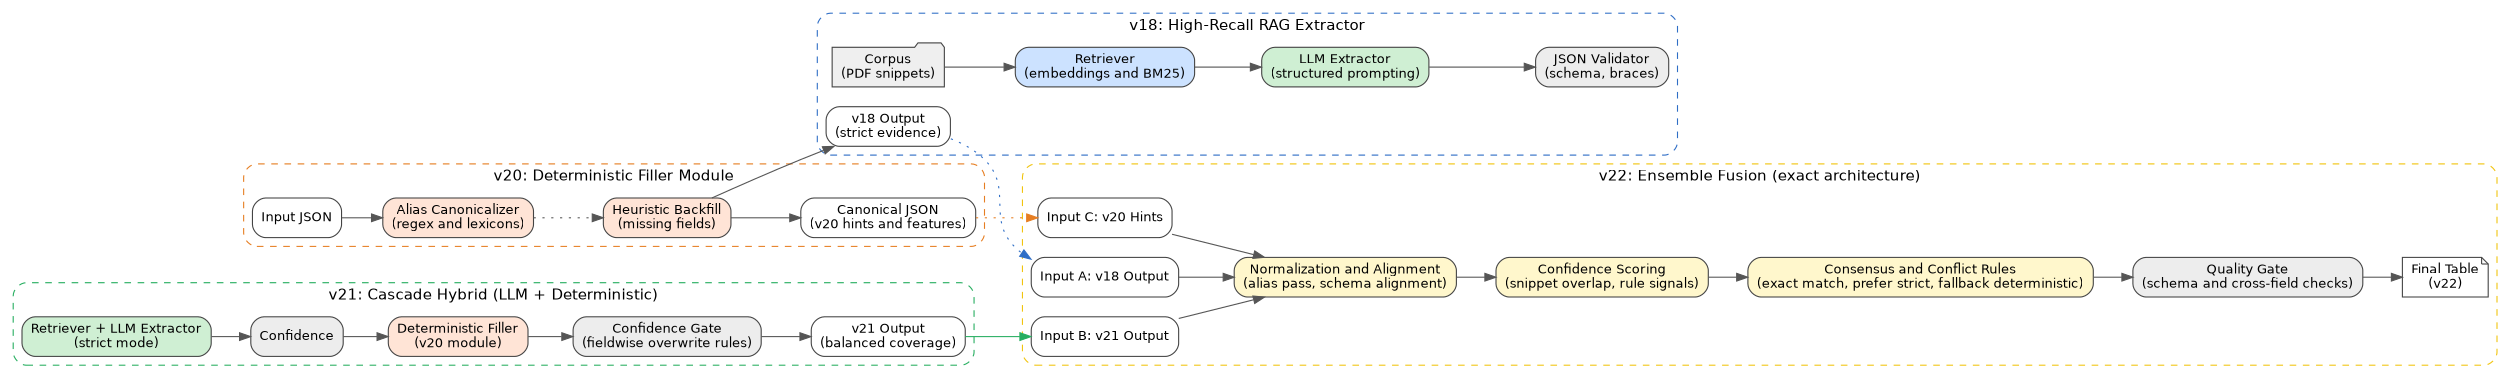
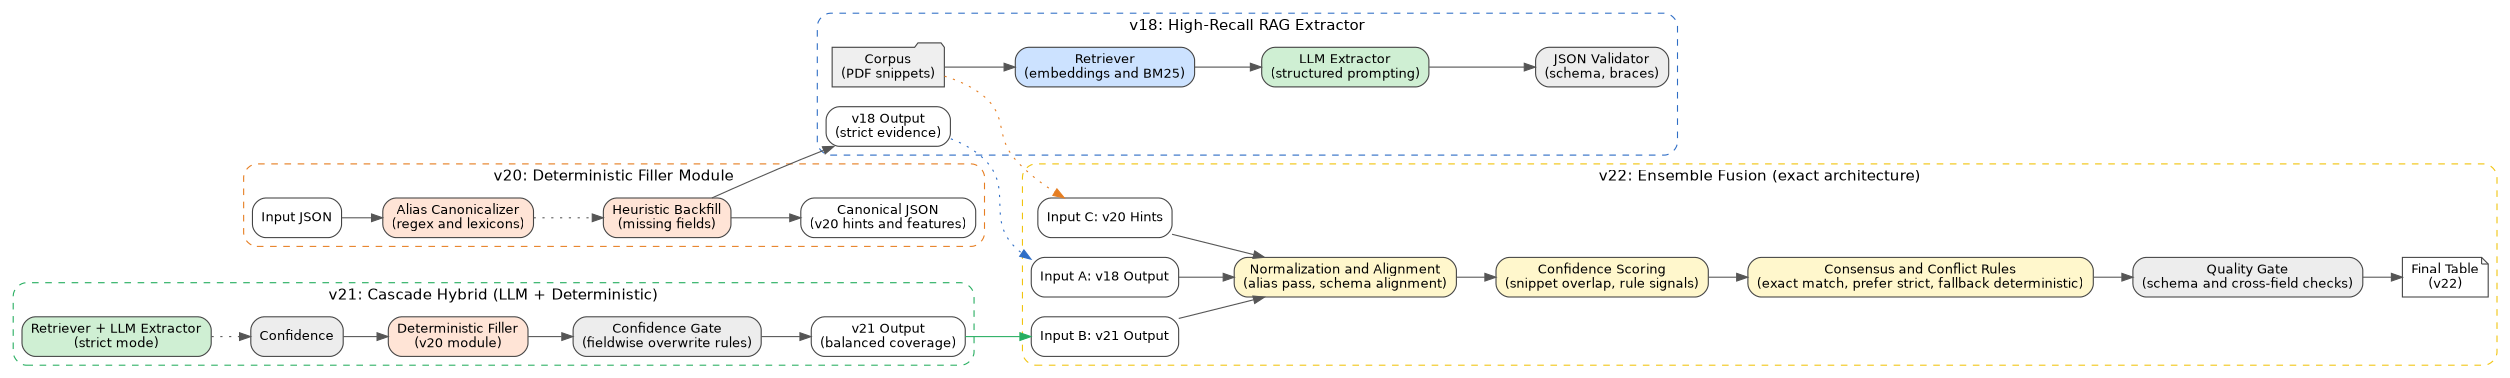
  digraph {
    fontname=Helvetica
    rankdir=LR
    node [color="#444444" fillcolor=white fontname=Helvetica fontsize=12 shape=box style="rounded,filled"]
    edge [color="#555555" fontname=Helvetica fontsize=10]
    n1 [fillcolor="#EFEFEF" label="Corpus\n(PDF snippets)" shape=folder]
    n2 [fillcolor="#CCE2FF" label="Retriever\n(embeddings and BM25)"]
    n3 [fillcolor="#CFEFD3" label="LLM Extractor\n(structured prompting)"]
    n4 [fillcolor="#EDEDED" label="JSON Validator\n(schema, braces)"]
    n5 [label="v18 Output\n(strict evidence)"]
    n6 [label="Input JSON"]
    n7 [fillcolor="#FFE4D6" label="Alias Canonicalizer\n(regex and lexicons)"]
    n8 [fillcolor="#FFE4D6" label="Heuristic Backfill\n(missing fields)"]
    n9 [label="Canonical JSON\n(v20 hints and features)"]
    n10 [fillcolor="#CFEFD3" label="Retriever + LLM Extractor\n(strict mode)"]
    n11 [fillcolor="#EDEDED" label=Confidence]
    n12 [fillcolor="#FFE4D6" label="Deterministic Filler\n(v20 module)"]
    n13 [fillcolor="#EDEDED" label="Confidence Gate\n(fieldwise overwrite rules)"]
    n14 [label="v21 Output\n(balanced coverage)"]
    n15 [label="Input A: v18 Output"]
    n16 [fillcolor="#FFF7CC" label="Normalization and Alignment\n(alias pass, schema alignment)"]
    n17 [label="Input B: v21 Output"]
    n18 [label="Input C: v20 Hints"]
    n19 [fillcolor="#FFF7CC" label="Confidence Scoring\n(snippet overlap, rule signals)"]
    n20 [fillcolor="#FFF7CC" label="Consensus and Conflict Rules\n(exact match, prefer strict, fallback deterministic)"]
    n21 [fillcolor="#EDEDED" label="Quality Gate\n(schema and cross-field checks)"]
    n22 [label="Final Table\n(v22)" shape=note]
    subgraph cluster_1 {
      color="#2F6EC6"
      label="v18: High-Recall RAG Extractor"
      style="rounded,dashed"
      n1
      n2
      n3
      n4
      n5
    }
    subgraph cluster_2 {
      color="#E67E22"
      label="v20: Deterministic Filler Module"
      style="rounded,dashed"
      n6
      n7
      n8
      n9
    }
    subgraph cluster_3 {
      color="#27AE60"
      label="v21: Cascade Hybrid (LLM + Deterministic)"
      style="rounded,dashed"
      n10
      n11
      n12
      n13
      n14
    }
    subgraph cluster_4 {
      color="#F1C40F"
      label="v22: Ensemble Fusion (exact architecture)"
      style="rounded,dashed"
      n15
      n16
      n17
      n18
      n19
      n20
      n21
      n22
    }
    n1 -> n2
    n2 -> n3
    n3 -> n4
    n5 -> n15 [color="#2F6EC6" style=dotted]
    n6 -> n7
    n7 -> n8 [style=dotted]
    n8 -> n5
    n8 -> n9
-   n9 -> n18 [color="#E67E22" style=dotted]
-   n10 -> n11
+   n1 -> n18 [color="#E67E22" style=dotted]
+   n10 -> n11 [style=dotted]
    n11 -> n12
    n12 -> n13
    n13 -> n14
    n14 -> n17 [color="#27AE60" style=solid]
    n15 -> n16
    n16 -> n19
    n17 -> n16
    n18 -> n16
    n19 -> n20
    n20 -> n21
    n21 -> n22
  }
